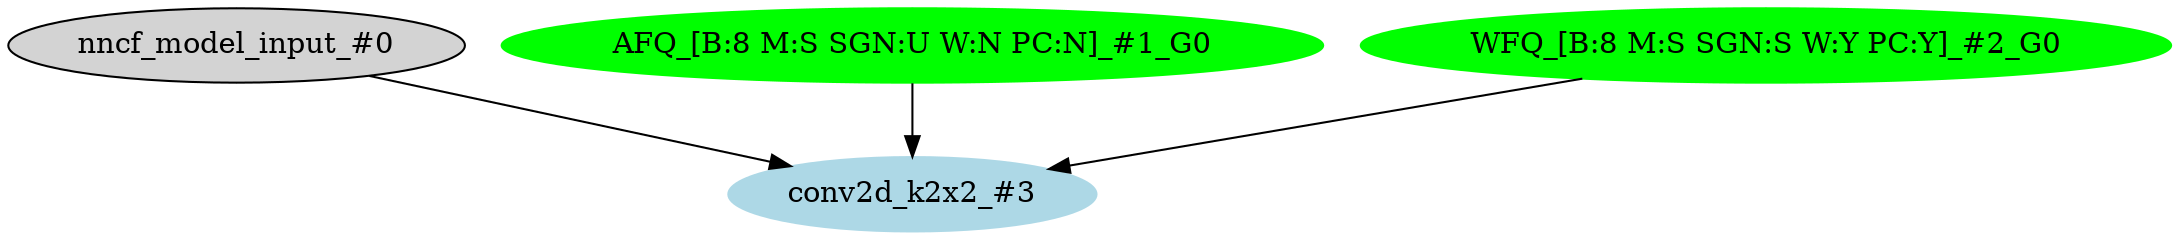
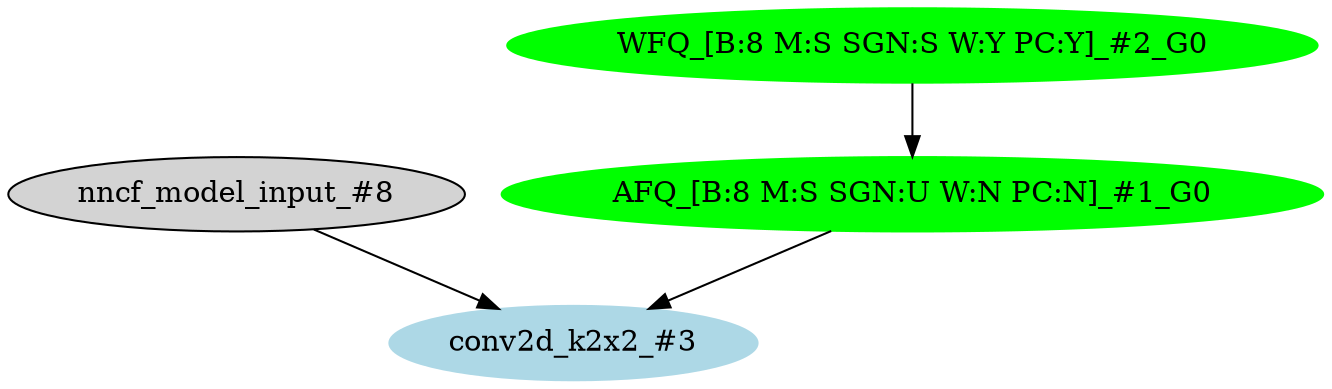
  strict digraph {
    node [style=filled type=symmetric_quantize color=green]
-   n1 [label="nncf_model_input_#0" type=nncf_model_input color=""]
+   n1 [label="nncf_model_input_#8" type=nncf_model_input color=""]
    n2 [color=lightblue label="conv2d_k2x2_#3" scope="BasicConvTestModel/NNCFConv2d[conv]" type=conv2d]
    n3 [label="AFQ_[B:8 M:S SGN:U W:N PC:N]_#1_G0" scope=SymmetricQuantizer]
    n4 [label="WFQ_[B:8 M:S SGN:S W:Y PC:Y]_#2_G0" scope="BasicConvTestModel/NNCFConv2d[conv]/ModuleDict[pre_ops]/UpdateWeight[0]/SymmetricQuantizer[op]"]
    n1 -> n2
    n3 -> n2
-   n4 -> n2
+   n4 -> n3
  }
